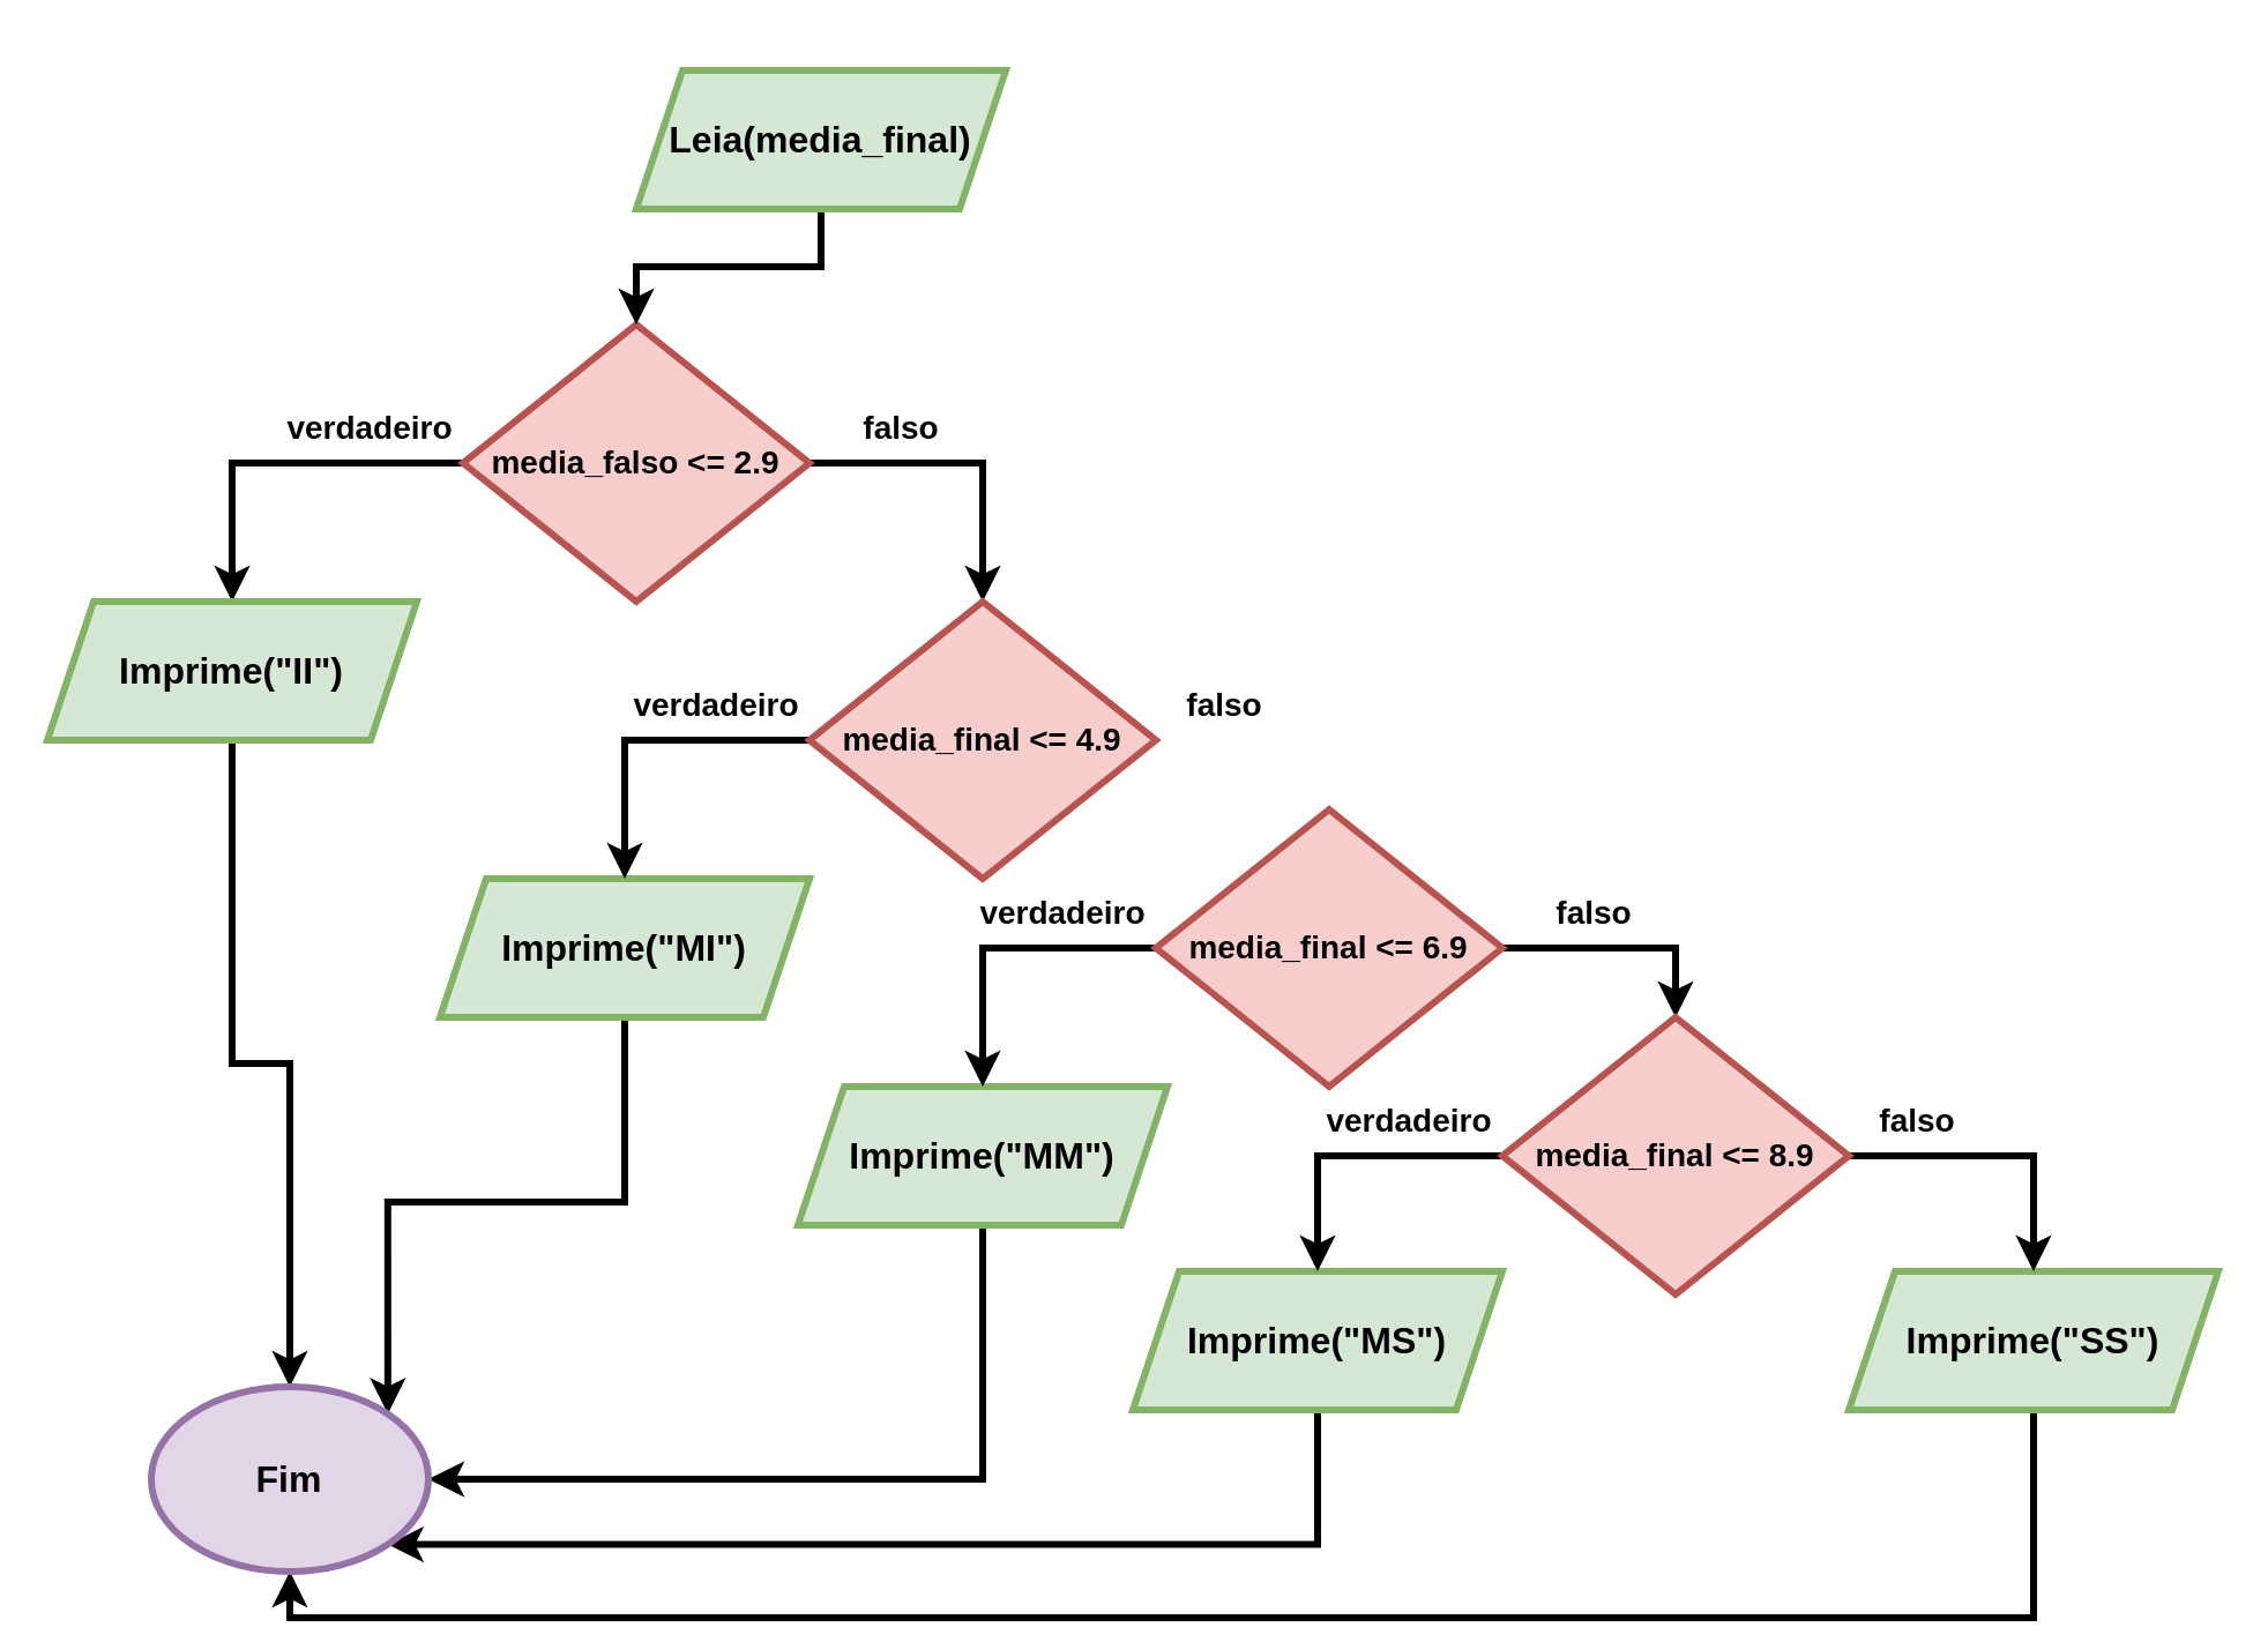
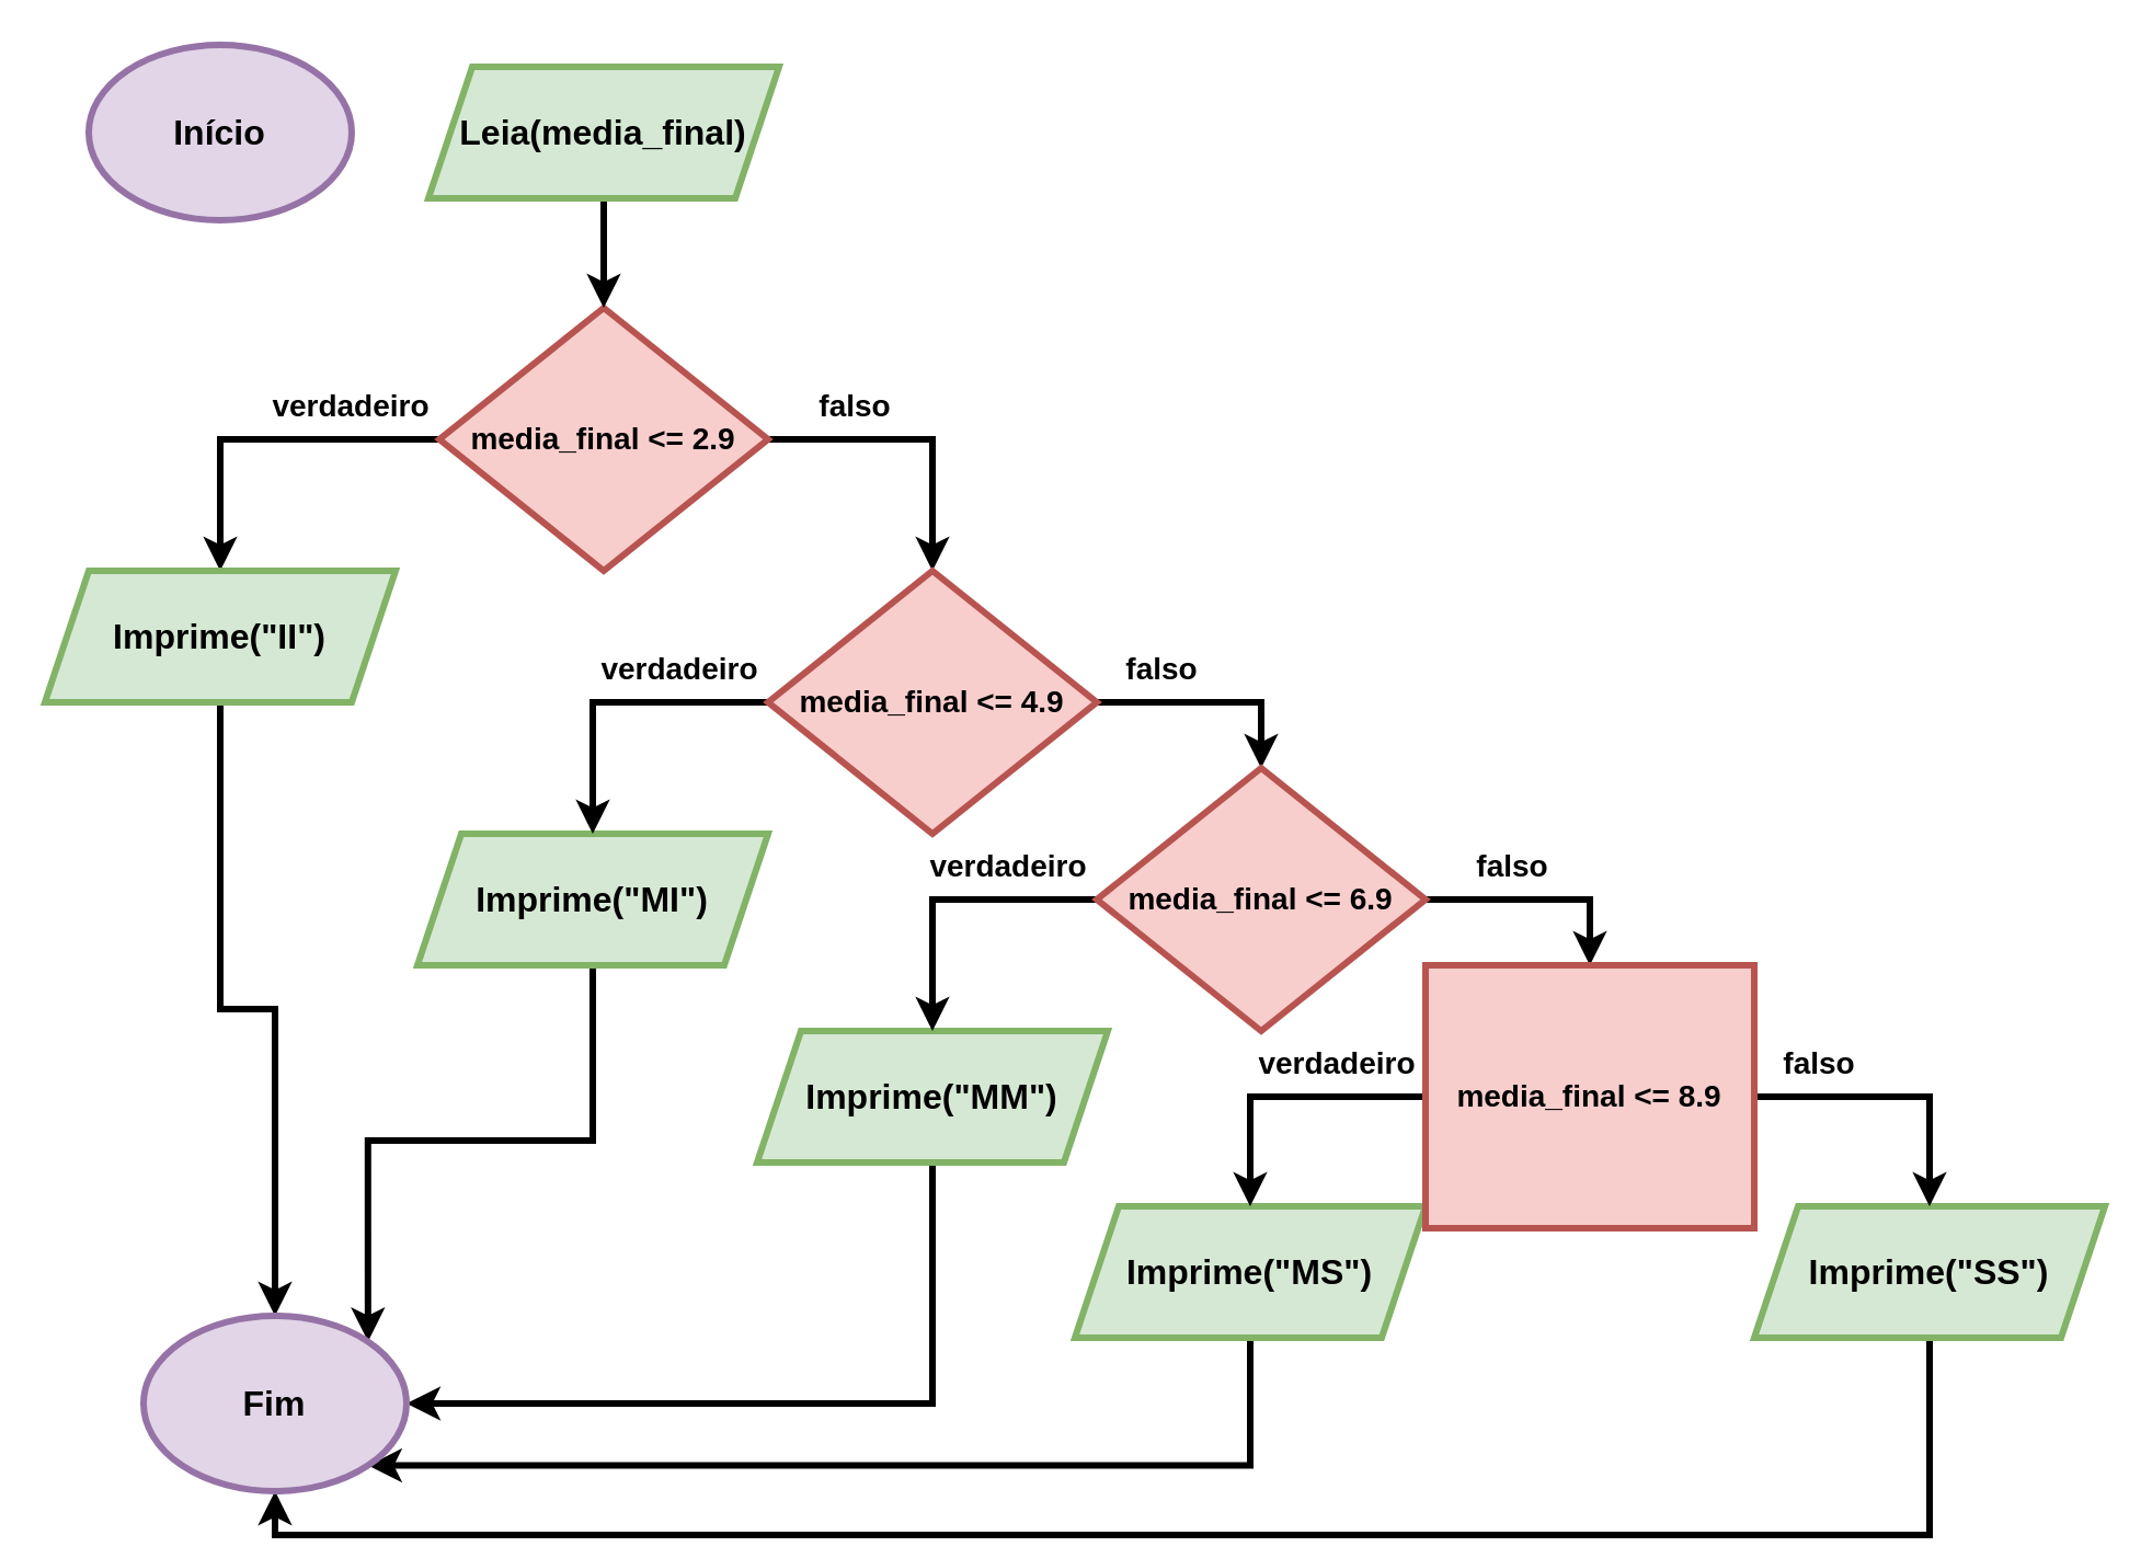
  <mxCell id="0" />
  <mxCell id="1" parent="0" />
  <mxCell id="2" style="edgeStyle=orthogonalEdgeStyle;rounded=0;orthogonalLoop=1;jettySize=auto;html=1;exitX=1;exitY=0.5;exitDx=0;exitDy=0;entryX=0.5;entryY=0;entryDx=0;entryDy=0;strokeWidth=3;" edge="1" parent="1" source="4" target="29"><mxGeometry relative="1" as="geometry"><mxPoint x="440" y="270" as="targetPoint" /></mxGeometry></mxCell>
  <mxCell id="3" style="edgeStyle=orthogonalEdgeStyle;rounded=0;orthogonalLoop=1;jettySize=auto;html=1;exitX=0;exitY=0.5;exitDx=0;exitDy=0;entryX=0.5;entryY=0;entryDx=0;entryDy=0;strokeWidth=3;" edge="1" parent="1" source="4" target="6"><mxGeometry relative="1" as="geometry" /></mxCell>
- <mxCell id="4" value="&lt;div style=&quot;font-size: 14px;&quot;&gt;media_falso &amp;lt;= 2.9&lt;/div&gt;" style="rhombus;whiteSpace=wrap;html=1;fontStyle=1;fontSize=14;strokeWidth=3;fillColor=#f8cecc;strokeColor=#b85450;" vertex="1" parent="1"><mxGeometry x="200" y="140" width="150" height="120" as="geometry" /></mxCell>
+ <mxCell id="4" value="&lt;div style=&quot;font-size: 14px;&quot;&gt;media_final &amp;lt;= 2.9&lt;/div&gt;" style="rhombus;whiteSpace=wrap;html=1;fontStyle=1;fontSize=14;strokeWidth=3;fillColor=#f8cecc;strokeColor=#b85450;" vertex="1" parent="1"><mxGeometry x="200" y="140" width="150" height="120" as="geometry" /></mxCell>
  <mxCell id="5" style="edgeStyle=orthogonalEdgeStyle;rounded=0;orthogonalLoop=1;jettySize=auto;html=1;exitX=0.5;exitY=1;exitDx=0;exitDy=0;strokeWidth=3;" edge="1" parent="1" source="6" target="18"><mxGeometry relative="1" as="geometry" /></mxCell>
  <mxCell id="6" value="Imprime(&quot;II&quot;)" style="shape=parallelogram;perimeter=parallelogramPerimeter;whiteSpace=wrap;html=1;fixedSize=1;fontSize=16;fontStyle=1;strokeWidth=3;fillColor=#d5e8d4;strokeColor=#82b366;" vertex="1" parent="1"><mxGeometry x="20" y="260" width="160" height="60" as="geometry" /></mxCell>
  <mxCell id="7" style="edgeStyle=orthogonalEdgeStyle;rounded=0;orthogonalLoop=1;jettySize=auto;html=1;exitX=0.5;exitY=1;exitDx=0;exitDy=0;entryX=1;entryY=0;entryDx=0;entryDy=0;strokeWidth=3;" edge="1" parent="1" source="8" target="18"><mxGeometry relative="1" as="geometry" /></mxCell>
  <mxCell id="8" value="Imprime(&quot;MI&lt;span style=&quot;background-color: initial;&quot;&gt;&quot;)&lt;/span&gt;" style="shape=parallelogram;perimeter=parallelogramPerimeter;whiteSpace=wrap;html=1;fixedSize=1;fontSize=16;fontStyle=1;strokeWidth=3;fillColor=#d5e8d4;strokeColor=#82b366;" vertex="1" parent="1"><mxGeometry x="190" y="380" width="160" height="60" as="geometry" /></mxCell>
  <mxCell id="9" style="edgeStyle=orthogonalEdgeStyle;rounded=0;orthogonalLoop=1;jettySize=auto;html=1;exitX=0.5;exitY=1;exitDx=0;exitDy=0;entryX=1;entryY=0.5;entryDx=0;entryDy=0;strokeWidth=3;" edge="1" parent="1" source="10" target="18"><mxGeometry relative="1" as="geometry" /></mxCell>
  <mxCell id="10" value="Imprime(&quot;MM&quot;)" style="shape=parallelogram;perimeter=parallelogramPerimeter;whiteSpace=wrap;html=1;fixedSize=1;fontSize=16;fontStyle=1;strokeWidth=3;fillColor=#d5e8d4;strokeColor=#82b366;" vertex="1" parent="1"><mxGeometry x="345" y="470" width="160" height="60" as="geometry" /></mxCell>
  <mxCell id="11" style="edgeStyle=orthogonalEdgeStyle;rounded=0;orthogonalLoop=1;jettySize=auto;html=1;exitX=0.5;exitY=1;exitDx=0;exitDy=0;entryX=1;entryY=1;entryDx=0;entryDy=0;strokeWidth=3;" edge="1" parent="1" source="12" target="18"><mxGeometry relative="1" as="geometry" /></mxCell>
  <mxCell id="12" value="Imprime(&quot;MS&quot;)" style="shape=parallelogram;perimeter=parallelogramPerimeter;whiteSpace=wrap;html=1;fixedSize=1;fontSize=16;fontStyle=1;strokeWidth=3;fillColor=#d5e8d4;strokeColor=#82b366;" vertex="1" parent="1"><mxGeometry x="490" y="550" width="160" height="60" as="geometry" /></mxCell>
  <mxCell id="13" style="edgeStyle=orthogonalEdgeStyle;rounded=0;orthogonalLoop=1;jettySize=auto;html=1;exitX=0.5;exitY=1;exitDx=0;exitDy=0;entryX=0.5;entryY=1;entryDx=0;entryDy=0;strokeWidth=3;" edge="1" parent="1" source="14" target="18"><mxGeometry relative="1" as="geometry" /></mxCell>
  <mxCell id="14" value="Imprime(&quot;SS&quot;)" style="shape=parallelogram;perimeter=parallelogramPerimeter;whiteSpace=wrap;html=1;fixedSize=1;fontSize=16;fontStyle=1;strokeWidth=3;fillColor=#d5e8d4;strokeColor=#82b366;" vertex="1" parent="1"><mxGeometry x="800" y="550" width="160" height="60" as="geometry" /></mxCell>
  <mxCell id="15" style="edgeStyle=orthogonalEdgeStyle;rounded=0;orthogonalLoop=1;jettySize=auto;html=1;strokeWidth=3;exitX=0.5;exitY=1;exitDx=0;exitDy=0;" edge="1" parent="1" source="16" target="4"><mxGeometry relative="1" as="geometry"><mxPoint x="260" y="100" as="sourcePoint" /></mxGeometry></mxCell>
- <mxCell id="16" value="Leia(media_final)" style="shape=parallelogram;perimeter=parallelogramPerimeter;whiteSpace=wrap;html=1;fixedSize=1;fontSize=16;fontStyle=1;strokeWidth=3;fillColor=#d5e8d4;strokeColor=#82b366;" vertex="1" parent="1"><mxGeometry x="275" y="30" width="160" height="60" as="geometry" /></mxCell>
+ <mxCell id="16" value="Leia(media_final)" style="shape=parallelogram;perimeter=parallelogramPerimeter;whiteSpace=wrap;html=1;fixedSize=1;fontSize=16;fontStyle=1;strokeWidth=3;fillColor=#d5e8d4;strokeColor=#82b366;" vertex="1" parent="1"><mxGeometry x="195" y="30" width="160" height="60" as="geometry" /></mxCell>
+ <mxCell id="17" value="Início" style="ellipse;whiteSpace=wrap;html=1;fontSize=16;fillColor=#e1d5e7;strokeColor=#9673a6;strokeWidth=3;fontStyle=1" vertex="1" parent="1"><mxGeometry x="40" width="120" height="80" as="geometry" y="20" /></mxCell>
  <mxCell id="18" value="Fim" style="ellipse;whiteSpace=wrap;html=1;fontSize=16;fillColor=#e1d5e7;strokeColor=#9673a6;strokeWidth=3;fontStyle=1" vertex="1" parent="1"><mxGeometry x="65" y="600" width="120" height="80" as="geometry" /></mxCell>
  <mxCell id="19" value="falso" style="text;html=1;align=center;verticalAlign=middle;whiteSpace=wrap;rounded=0;fontSize=14;fontStyle=1" vertex="1" parent="1"><mxGeometry x="360" y="170" width="60" height="30" as="geometry" /></mxCell>
  <mxCell id="20" value="falso" style="text;html=1;align=center;verticalAlign=middle;whiteSpace=wrap;rounded=0;fontSize=14;fontStyle=1" vertex="1" parent="1"><mxGeometry x="500" y="290" width="60" height="30" as="geometry" /></mxCell>
  <mxCell id="21" value="falso" style="text;html=1;align=center;verticalAlign=middle;whiteSpace=wrap;rounded=0;fontSize=14;fontStyle=1" vertex="1" parent="1"><mxGeometry x="660" y="380" width="60" height="30" as="geometry" /></mxCell>
  <mxCell id="22" value="falso" style="text;html=1;align=center;verticalAlign=middle;whiteSpace=wrap;rounded=0;fontSize=14;fontStyle=1" vertex="1" parent="1"><mxGeometry x="800" y="470" width="60" height="30" as="geometry" /></mxCell>
  <mxCell id="23" value="verdadeiro" style="text;html=1;align=center;verticalAlign=middle;whiteSpace=wrap;rounded=0;fontSize=14;fontStyle=1" vertex="1" parent="1"><mxGeometry x="130" y="170" width="60" height="30" as="geometry" /></mxCell>
  <mxCell id="24" value="verdadeiro" style="text;html=1;align=center;verticalAlign=middle;whiteSpace=wrap;rounded=0;fontSize=14;fontStyle=1" vertex="1" parent="1"><mxGeometry x="280" y="290" width="60" height="30" as="geometry" /></mxCell>
  <mxCell id="25" value="verdadeiro" style="text;html=1;align=center;verticalAlign=middle;whiteSpace=wrap;rounded=0;fontSize=14;fontStyle=1" vertex="1" parent="1"><mxGeometry x="430" y="380" width="60" height="30" as="geometry" /></mxCell>
  <mxCell id="26" value="verdadeiro" style="text;html=1;align=center;verticalAlign=middle;whiteSpace=wrap;rounded=0;fontSize=14;fontStyle=1" vertex="1" parent="1"><mxGeometry x="580" y="470" width="60" height="30" as="geometry" /></mxCell>
  <mxCell id="27" style="edgeStyle=orthogonalEdgeStyle;rounded=0;orthogonalLoop=1;jettySize=auto;html=1;exitX=0;exitY=0.5;exitDx=0;exitDy=0;entryX=0.5;entryY=0;entryDx=0;entryDy=0;strokeWidth=3;" edge="1" parent="1" source="29" target="8"><mxGeometry relative="1" as="geometry" /></mxCell>
+ <mxCell id="28" style="edgeStyle=orthogonalEdgeStyle;rounded=0;orthogonalLoop=1;jettySize=auto;html=1;exitX=1;exitY=0.5;exitDx=0;exitDy=0;entryX=0.5;entryY=0;entryDx=0;entryDy=0;strokeWidth=3;" edge="1" parent="1" source="29" target="32"><mxGeometry relative="1" as="geometry"><mxPoint x="570" y="380" as="targetPoint" /></mxGeometry></mxCell>
  <mxCell id="29" value="&lt;div style=&quot;font-size: 14px;&quot;&gt;media_final &amp;lt;= 4.9&lt;/div&gt;" style="rhombus;whiteSpace=wrap;html=1;fontStyle=1;fontSize=14;strokeWidth=3;fillColor=#f8cecc;strokeColor=#b85450;" vertex="1" parent="1"><mxGeometry x="350" y="260" width="150" height="120" as="geometry" /></mxCell>
  <mxCell id="30" style="edgeStyle=orthogonalEdgeStyle;rounded=0;orthogonalLoop=1;jettySize=auto;html=1;exitX=0;exitY=0.5;exitDx=0;exitDy=0;strokeWidth=3;" edge="1" parent="1" source="32" target="10"><mxGeometry relative="1" as="geometry" /></mxCell>
  <mxCell id="31" style="edgeStyle=orthogonalEdgeStyle;rounded=0;orthogonalLoop=1;jettySize=auto;html=1;exitX=1;exitY=0.5;exitDx=0;exitDy=0;entryX=0.5;entryY=0;entryDx=0;entryDy=0;strokeWidth=3;" edge="1" parent="1" source="32" target="35"><mxGeometry relative="1" as="geometry" /></mxCell>
  <mxCell id="32" value="&lt;div style=&quot;font-size: 14px;&quot;&gt;media_final &amp;lt;= 6.9&lt;/div&gt;" style="rhombus;whiteSpace=wrap;html=1;fontStyle=1;fontSize=14;strokeWidth=3;fillColor=#f8cecc;strokeColor=#b85450;" vertex="1" parent="1"><mxGeometry x="500" y="350" width="150" height="120" as="geometry" /></mxCell>
  <mxCell id="33" style="edgeStyle=orthogonalEdgeStyle;rounded=0;orthogonalLoop=1;jettySize=auto;html=1;exitX=0;exitY=0.5;exitDx=0;exitDy=0;entryX=0.5;entryY=0;entryDx=0;entryDy=0;strokeWidth=3;" edge="1" parent="1" source="35" target="12"><mxGeometry relative="1" as="geometry" /></mxCell>
  <mxCell id="34" style="edgeStyle=orthogonalEdgeStyle;rounded=0;orthogonalLoop=1;jettySize=auto;html=1;exitX=1;exitY=0.5;exitDx=0;exitDy=0;strokeWidth=3;" edge="1" parent="1" source="35" target="14"><mxGeometry relative="1" as="geometry" /></mxCell>
- <mxCell id="35" value="&lt;div style=&quot;font-size: 14px;&quot;&gt;media_final &amp;lt;= 8.9&lt;/div&gt;" style="rhombus;whiteSpace=wrap;html=1;fontStyle=1;fontSize=14;strokeWidth=3;fillColor=#f8cecc;strokeColor=#b85450;" vertex="1" parent="1"><mxGeometry x="650" y="440" width="150" height="120" as="geometry" /></mxCell>
+ <mxCell id="35" value="&lt;div style=&quot;font-size: 14px;&quot;&gt;media_final &amp;lt;= 8.9&lt;/div&gt;" style="whiteSpace=wrap;html=1;fontStyle=1;fontSize=14;strokeWidth=3;fillColor=#f8cecc;strokeColor=#b85450;rounded=0;" vertex="1" parent="1"><mxGeometry x="650" y="440" width="150" height="120" as="geometry" /></mxCell>
